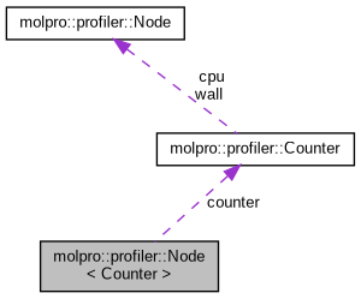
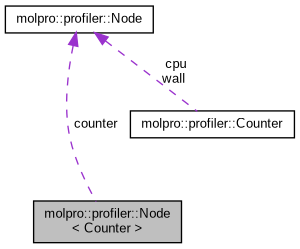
  digraph {
    fontname="Liberation Sans"
    node [color=black fillcolor=white fontname="Liberation Sans" fontsize=10 shape=record style=filled]
    edge [color=darkorchid3 dir=back fontname="Liberation Sans" fontsize=10 labelfontname=Helvetica labelfontsize=10 style=dashed]
    n1 [fillcolor=grey75 fontcolor=black height=0.2 label="molpro::profiler::Node\l\< Counter \>" width=0.4]
    n2 [height=0.2 label="molpro::profiler::Counter" width=0.4]
    n3 [height=0.2 label="molpro::profiler::Node" width=0.4]
-   n2 -> n1 [label=" counter"]
+   n3 -> n1 [label=" counter"]
    n3 -> n2 [label=" cpu\nwall"]
  }
